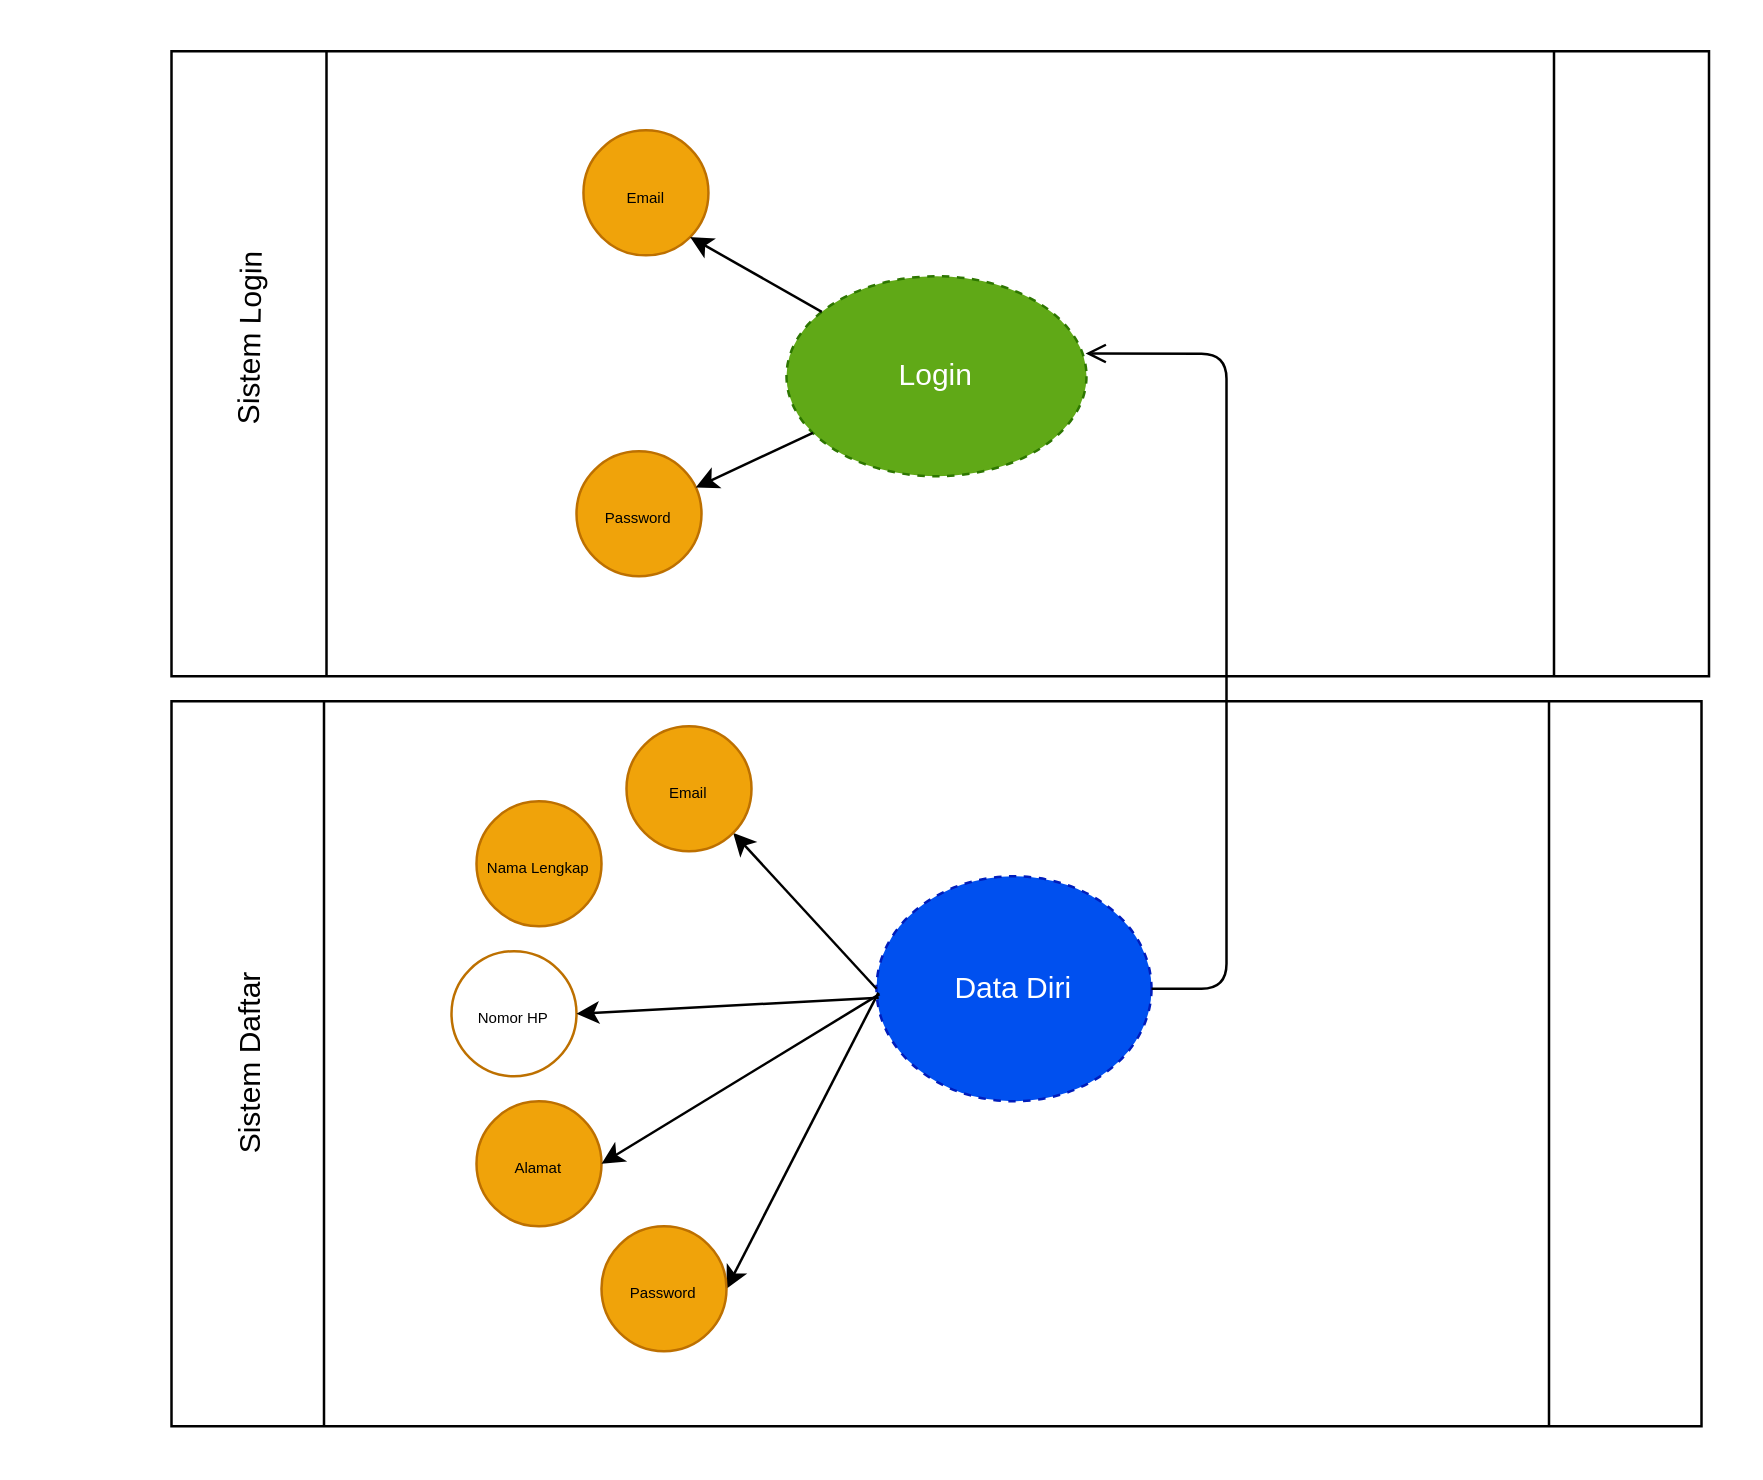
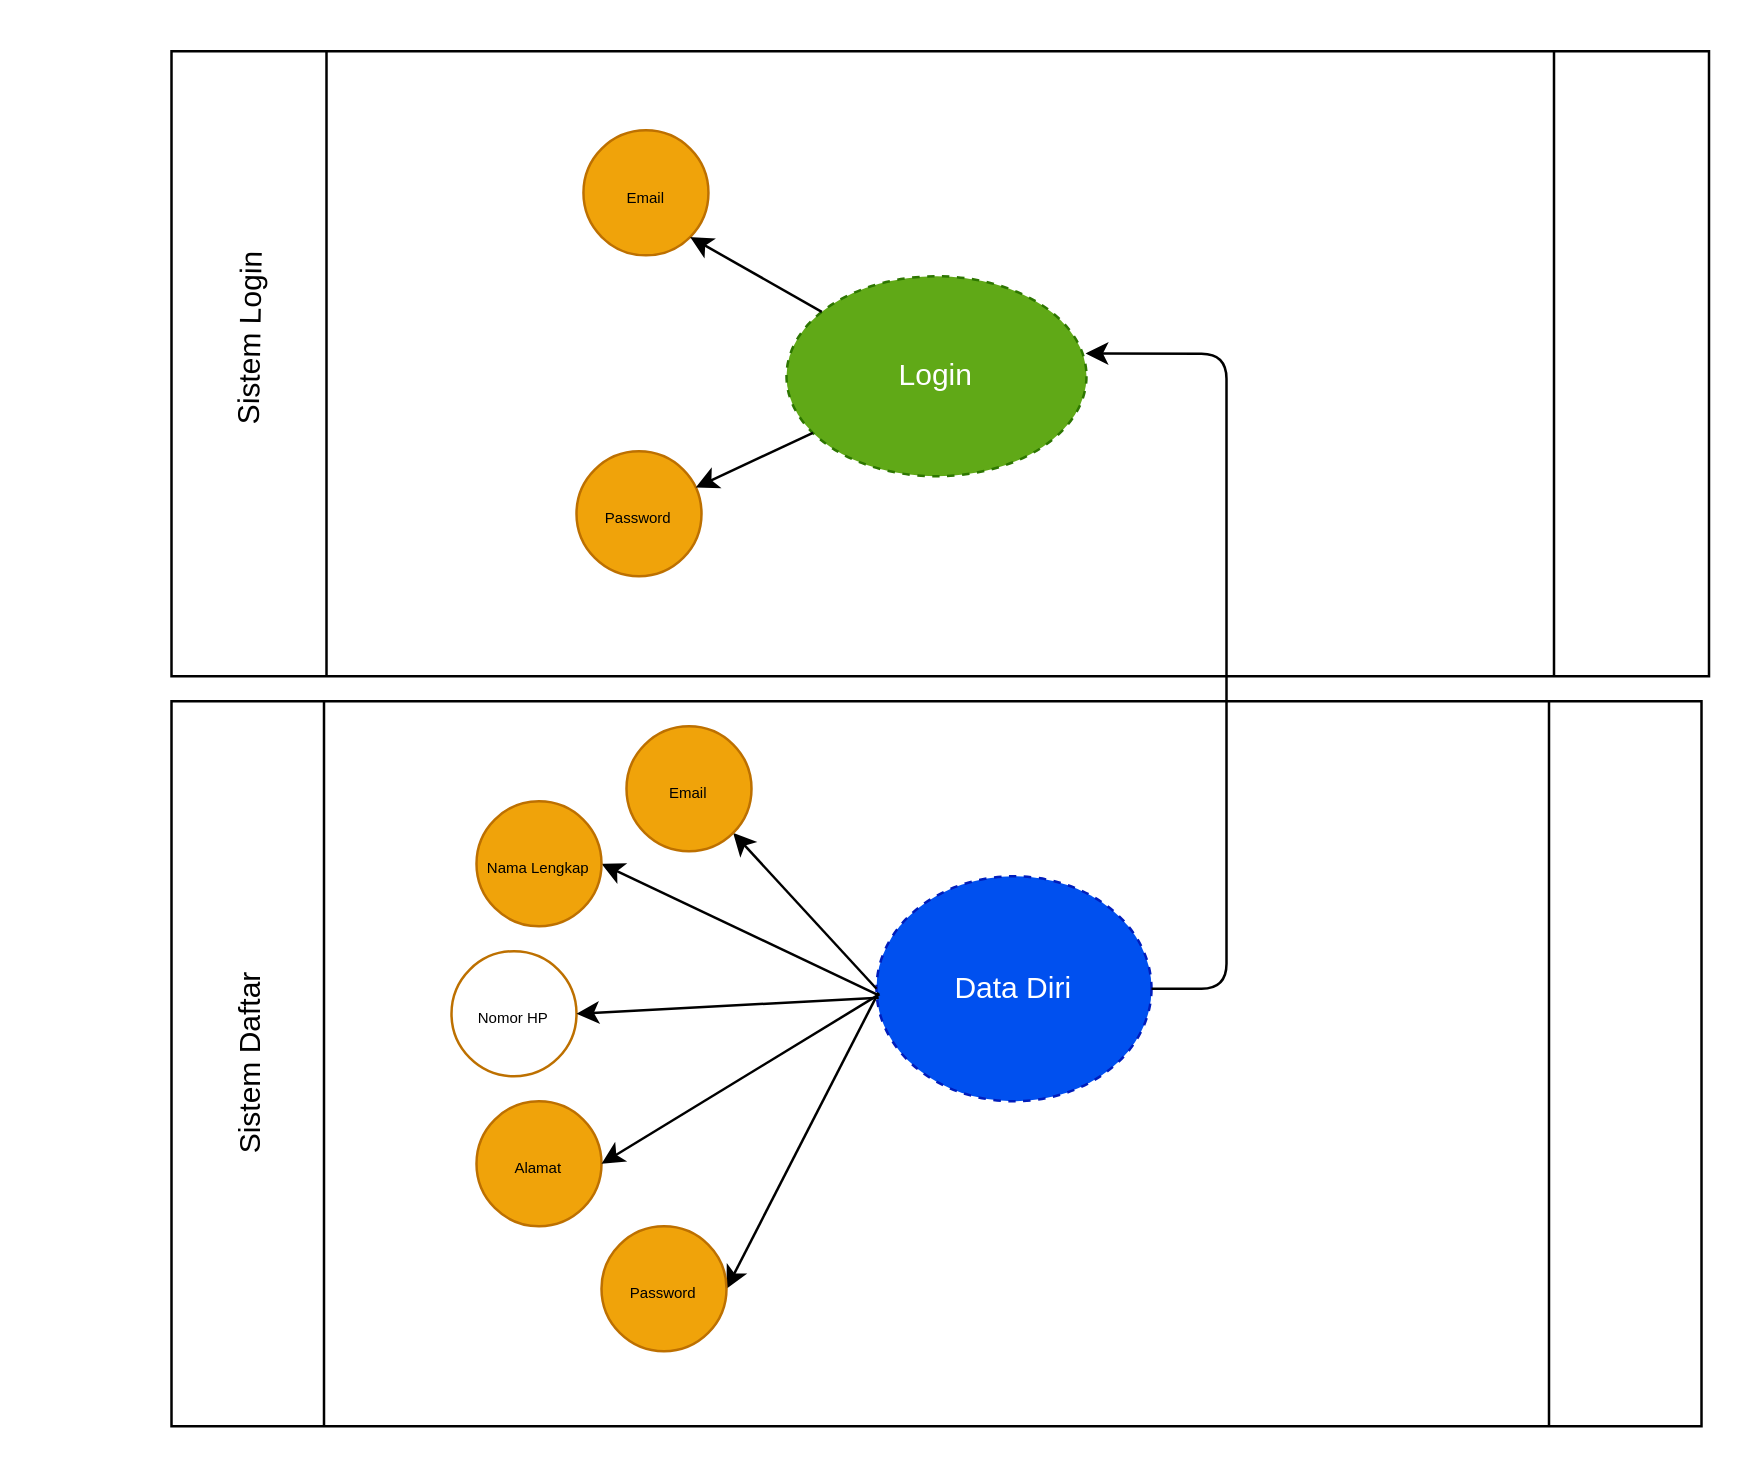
  <mxCell id="0" />
  <mxCell id="1" parent="0" />
  <mxCell id="2" value="" style="shape=process;whiteSpace=wrap;html=1;backgroundOutline=1;" vertex="1" parent="1"><mxGeometry x="68" width="615" height="250" as="geometry" y="20" /></mxCell>
  <mxCell id="3" value="Sistem Login" style="text;html=1;strokeColor=none;fillColor=none;align=center;verticalAlign=middle;whiteSpace=wrap;rounded=0;rotation=-89;" vertex="1" parent="1"><mxGeometry x="20" y="120" width="160" height="30" as="geometry" /></mxCell>
  <mxCell id="4" value="" style="shape=process;whiteSpace=wrap;html=1;backgroundOutline=1;" vertex="1" parent="1"><mxGeometry x="68" y="280" width="612" height="290" as="geometry" /></mxCell>
  <mxCell id="5" value="Sistem Daftar" style="text;html=1;strokeColor=none;fillColor=none;align=center;verticalAlign=middle;whiteSpace=wrap;rounded=0;rotation=-90;" vertex="1" parent="1"><mxGeometry x="35" y="410" width="130" height="30" as="geometry" /></mxCell>
  <mxCell id="6" value="Data Diri" style="ellipse;whiteSpace=wrap;html=1;fillColor=#0050ef;fontColor=#ffffff;strokeColor=#001DBC;dashed=1;" vertex="1" parent="1"><mxGeometry x="350" y="350" width="110" height="90" as="geometry" /></mxCell>
+ <mxCell id="7" value="" style="endArrow=classic;html=1;exitX=0.001;exitY=0.525;exitDx=0;exitDy=0;entryX=1;entryY=0.5;entryDx=0;entryDy=0;exitPerimeter=0;" edge="1" parent="1" source="6" target="8"><mxGeometry width="50" height="50" relative="1" as="geometry"><mxPoint x="320" y="410" as="sourcePoint" /><mxPoint x="240" y="340" as="targetPoint" /><Array as="points" /></mxGeometry></mxCell>
  <mxCell id="8" value="&lt;span style=&quot;font-size: 6px;&quot;&gt;Nama Lengkap&lt;/span&gt;" style="ellipse;whiteSpace=wrap;html=1;aspect=fixed;fillColor=#f0a30a;fontColor=#000000;strokeColor=#BD7000;" vertex="1" parent="1"><mxGeometry x="190" y="320" width="50" height="50" as="geometry" /></mxCell>
  <mxCell id="9" value="&lt;span style=&quot;font-size: 6px;&quot;&gt;Nomor HP&lt;/span&gt;" style="ellipse;whiteSpace=wrap;html=1;aspect=fixed;fillColor=#ffffff;fontColor=#000000;strokeColor=#BD7000;" vertex="1" parent="1"><mxGeometry x="180" y="380" width="50" height="50" as="geometry" /></mxCell>
  <mxCell id="10" value="&lt;span style=&quot;font-size: 6px;&quot;&gt;Alamat&lt;/span&gt;" style="ellipse;whiteSpace=wrap;html=1;aspect=fixed;fillColor=#f0a30a;fontColor=#000000;strokeColor=#BD7000;" vertex="1" parent="1"><mxGeometry x="190" y="440" width="50" height="50" as="geometry" /></mxCell>
  <mxCell id="11" value="" style="endArrow=classic;html=1;fontSize=6;entryX=1;entryY=0.5;entryDx=0;entryDy=0;exitX=0.011;exitY=0.524;exitDx=0;exitDy=0;exitPerimeter=0;" edge="1" parent="1" source="6" target="10"><mxGeometry width="50" height="50" relative="1" as="geometry"><mxPoint x="320" y="400" as="sourcePoint" /><mxPoint x="310" y="410" as="targetPoint" /></mxGeometry></mxCell>
  <mxCell id="12" value="" style="endArrow=classic;html=1;fontSize=6;exitX=0.008;exitY=0.54;exitDx=0;exitDy=0;exitPerimeter=0;entryX=1;entryY=0.5;entryDx=0;entryDy=0;" edge="1" parent="1" source="6" target="9"><mxGeometry width="50" height="50" relative="1" as="geometry"><mxPoint x="260" y="430" as="sourcePoint" /><mxPoint x="310" y="380" as="targetPoint" /></mxGeometry></mxCell>
  <mxCell id="13" value="" style="endArrow=classic;html=1;fontSize=6;entryX=1;entryY=0.5;entryDx=0;entryDy=0;exitX=0.007;exitY=0.517;exitDx=0;exitDy=0;exitPerimeter=0;" edge="1" target="14" parent="1" source="6"><mxGeometry width="50" height="50" relative="1" as="geometry"><mxPoint x="330" y="460" as="sourcePoint" /><mxPoint x="320" y="470" as="targetPoint" /></mxGeometry></mxCell>
  <mxCell id="14" value="&lt;span style=&quot;font-size: 6px;&quot;&gt;Password&lt;/span&gt;" style="ellipse;whiteSpace=wrap;html=1;aspect=fixed;fillColor=#f0a30a;fontColor=#000000;strokeColor=#BD7000;" vertex="1" parent="1"><mxGeometry x="240" y="490" width="50" height="50" as="geometry" /></mxCell>
  <mxCell id="15" value="&lt;font style=&quot;font-size: 12px;&quot;&gt;Login&lt;/font&gt;" style="ellipse;whiteSpace=wrap;html=1;fontSize=6;fillColor=#60a917;fontColor=#ffffff;strokeColor=#2D7600;dashed=1;" vertex="1" parent="1"><mxGeometry x="314" y="110" width="120" height="80" as="geometry" /></mxCell>
  <mxCell id="16" value="" style="endArrow=classic;html=1;exitX=0;exitY=0.5;exitDx=0;exitDy=0;entryX=1;entryY=1;entryDx=0;entryDy=0;" edge="1" target="17" parent="1" source="6"><mxGeometry width="50" height="50" relative="1" as="geometry"><mxPoint x="360.5" y="360" as="sourcePoint" /><mxPoint x="290" y="315" as="targetPoint" /><Array as="points" /></mxGeometry></mxCell>
  <mxCell id="17" value="&lt;span style=&quot;font-size: 6px;&quot;&gt;Email&lt;/span&gt;" style="ellipse;whiteSpace=wrap;html=1;aspect=fixed;fillColor=#f0a30a;fontColor=#000000;strokeColor=#BD7000;" vertex="1" parent="1"><mxGeometry x="250" y="290" width="50" height="50" as="geometry" /></mxCell>
  <mxCell id="18" value="&lt;span style=&quot;font-size: 6px;&quot;&gt;Email&lt;/span&gt;" style="ellipse;whiteSpace=wrap;html=1;aspect=fixed;fillColor=#f0a30a;fontColor=#000000;strokeColor=#BD7000;" vertex="1" parent="1"><mxGeometry x="232.78" y="51.64" width="50" height="50" as="geometry" /></mxCell>
  <mxCell id="19" value="" style="endArrow=classic;html=1;entryX=1;entryY=1;entryDx=0;entryDy=0;" edge="1" target="18" parent="1" source="15"><mxGeometry width="50" height="50" relative="1" as="geometry"><mxPoint x="314" y="150" as="sourcePoint" /><mxPoint x="282.78" y="76.64" as="targetPoint" /><Array as="points" /></mxGeometry></mxCell>
  <mxCell id="20" value="&lt;span style=&quot;font-size: 6px;&quot;&gt;Password&lt;/span&gt;" style="ellipse;whiteSpace=wrap;html=1;aspect=fixed;fillColor=#f0a30a;fontColor=#000000;strokeColor=#BD7000;" vertex="1" parent="1"><mxGeometry x="230" y="180" width="50" height="50" as="geometry" /></mxCell>
  <mxCell id="21" value="" style="endArrow=classic;html=1;" edge="1" target="20" parent="1" source="15"><mxGeometry width="50" height="50" relative="1" as="geometry"><mxPoint x="325.311" y="222.606" as="sourcePoint" /><mxPoint x="280" y="175" as="targetPoint" /><Array as="points" /></mxGeometry></mxCell>
- <mxCell id="22" value="" style="endArrow=open;html=1;fontSize=12;entryX=0.997;entryY=0.386;entryDx=0;entryDy=0;entryPerimeter=0;exitX=1;exitY=0.5;exitDx=0;exitDy=0;" edge="1" parent="1" source="6" target="15"><mxGeometry width="50" height="50" relative="1" as="geometry"><mxPoint x="430" y="400" as="sourcePoint" /><mxPoint x="480" y="350" as="targetPoint" /><Array as="points"><mxPoint x="490" y="395" /><mxPoint x="490" y="141" /></Array></mxGeometry></mxCell>
+ <mxCell id="22" value="" style="endArrow=classic;html=1;fontSize=12;entryX=0.997;entryY=0.386;entryDx=0;entryDy=0;entryPerimeter=0;exitX=1;exitY=0.5;exitDx=0;exitDy=0;" edge="1" parent="1" source="6" target="15"><mxGeometry width="50" height="50" relative="1" as="geometry"><mxPoint x="430" y="400" as="sourcePoint" /><mxPoint x="480" y="350" as="targetPoint" /><Array as="points"><mxPoint x="490" y="395" /><mxPoint x="490" y="141" /></Array></mxGeometry></mxCell>
